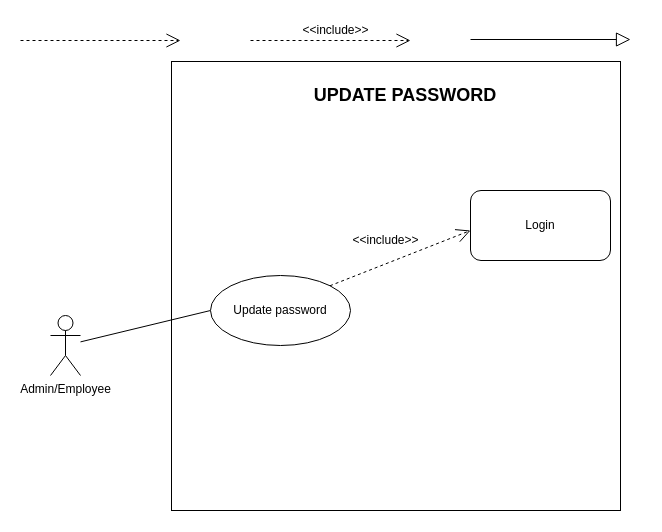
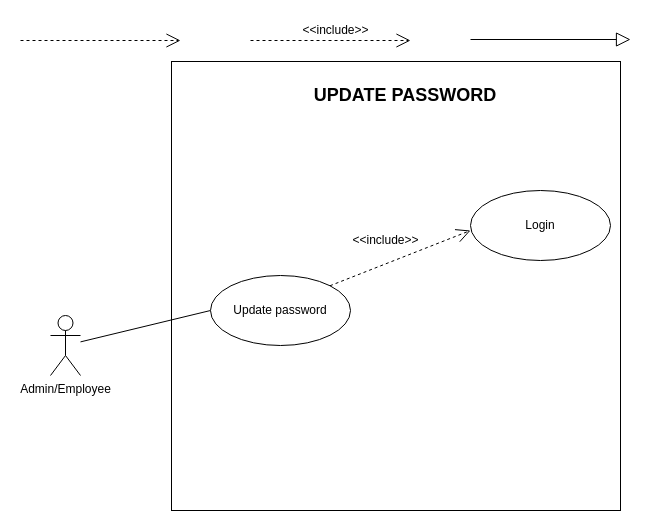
  <mxCell id="0" />
  <mxCell id="1" parent="0" />
  <mxCell id="2" value="" style="whiteSpace=wrap;html=1;aspect=fixed;" parent="1" vertex="1"><mxGeometry x="171" y="61" width="449" height="449" as="geometry" /></mxCell>
  <mxCell id="3" value="" style="group" parent="1" vertex="1" connectable="0"><mxGeometry x="20" y="20" width="160" height="20" as="geometry" /></mxCell>
  <mxCell id="4" value="" style="endArrow=open;dashed=1;endFill=0;endSize=12;html=1;" parent="3" edge="1"><mxGeometry width="160" relative="1" as="geometry"><mxPoint y="20" as="sourcePoint" /><mxPoint x="160" y="20" as="targetPoint" /></mxGeometry></mxCell>
  <mxCell id="5" value="" style="group" parent="1" vertex="1" connectable="0"><mxGeometry x="250" y="20" width="160" height="20" as="geometry" /></mxCell>
  <mxCell id="6" value="" style="endArrow=open;dashed=1;endFill=0;endSize=12;html=1;" parent="5" edge="1"><mxGeometry width="160" relative="1" as="geometry"><mxPoint y="20" as="sourcePoint" /><mxPoint x="160" y="20" as="targetPoint" /></mxGeometry></mxCell>
  <mxCell id="7" value="&amp;lt;&amp;lt;include&amp;gt;&amp;gt;" style="text;html=1;align=center;verticalAlign=middle;resizable=0;points=[];autosize=1;" parent="5" vertex="1"><mxGeometry x="45" width="80" height="20" as="geometry" /></mxCell>
  <mxCell id="8" value="" style="endArrow=block;endFill=0;endSize=12;html=1;" parent="1" edge="1"><mxGeometry width="160" relative="1" as="geometry"><mxPoint x="470" y="39" as="sourcePoint" /><mxPoint x="630" y="39" as="targetPoint" /></mxGeometry></mxCell>
  <mxCell id="9" style="rounded=0;orthogonalLoop=1;jettySize=auto;html=1;entryX=0;entryY=0.5;entryDx=0;entryDy=0;endArrow=none;endFill=0;" parent="1" source="10" target="11" edge="1"><mxGeometry relative="1" as="geometry"><mxPoint x="200" y="310" as="targetPoint" /></mxGeometry></mxCell>
  <mxCell id="10" value="Admin/Employee" style="shape=umlActor;verticalLabelPosition=bottom;verticalAlign=top;html=1;" parent="1" vertex="1"><mxGeometry x="50" y="315" width="30" height="60" as="geometry" /></mxCell>
  <mxCell id="11" value="Update password" style="ellipse;whiteSpace=wrap;html=1;" parent="1" vertex="1"><mxGeometry x="210" y="275" width="140" height="70" as="geometry" /></mxCell>
  <mxCell id="12" value="" style="group" parent="1" vertex="1" connectable="0"><mxGeometry x="400" y="180" width="210" height="80" as="geometry" /></mxCell>
  <mxCell id="13" value="" style="endArrow=open;dashed=1;endFill=0;endSize=12;html=1;exitX=1;exitY=0;exitDx=0;exitDy=0;" parent="12" source="11" edge="1"><mxGeometry width="160" relative="1" as="geometry"><mxPoint y="20" as="sourcePoint" /><mxPoint x="70" y="50" as="targetPoint" /></mxGeometry></mxCell>
- <mxCell id="14" value="Login" style="whiteSpace=wrap;html=1;strokeColor=#000000;rounded=1;" parent="12" vertex="1"><mxGeometry x="70" y="10" width="140" height="70" as="geometry" /></mxCell>
+ <mxCell id="14" value="Login" style="ellipse;whiteSpace=wrap;html=1;strokeColor=#000000;" parent="12" vertex="1"><mxGeometry x="70" y="10" width="140" height="70" as="geometry" /></mxCell>
  <mxCell id="15" value="&amp;lt;&amp;lt;include&amp;gt;&amp;gt;" style="text;html=1;align=center;verticalAlign=middle;resizable=0;points=[];autosize=1;" parent="1" vertex="1"><mxGeometry x="345" y="230" width="80" height="20" as="geometry" /></mxCell>
  <mxCell id="16" value="&lt;b&gt;&lt;font style=&quot;font-size: 18px&quot;&gt;UPDATE PASSWORD&lt;/font&gt;&lt;/b&gt;" style="text;html=1;strokeColor=none;fillColor=none;align=center;verticalAlign=middle;whiteSpace=wrap;rounded=0;" parent="1" vertex="1"><mxGeometry x="170" y="60" width="470" height="70" as="geometry" /></mxCell>
